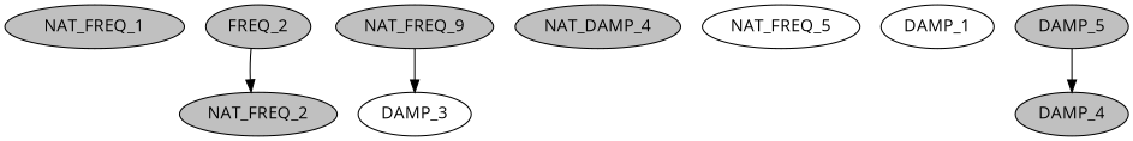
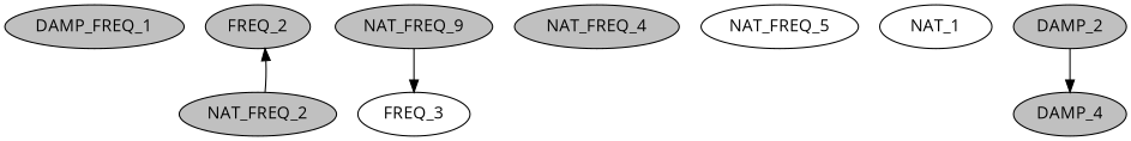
  strict digraph {
    fontname="Open Sans"
    node [fillcolor=gray fontname="Open Sans" style=filled]
    edge [fontname="Open Sans"]
-   NAT_FREQ_1
+   NAT_FREQ_1 [label=DAMP_FREQ_1]
    n2 [label=FREQ_2]
    NAT_FREQ_2
    n4 [label=NAT_FREQ_9]
-   DAMP_3 [fillcolor="" style=""]
-   NAT_FREQ_4 [label=NAT_DAMP_4]
+   DAMP_3 [label=FREQ_3 fillcolor="" style=""]
+   NAT_FREQ_4
    NAT_FREQ_5 [fillcolor="" style=""]
-   DAMP_1 [fillcolor="" style=""]
-   DAMP_5
+   DAMP_1 [label=NAT_1 fillcolor="" style=""]
+   DAMP_5 [label=DAMP_2]
    DAMP_4
-   n2 -> NAT_FREQ_2
+   NAT_FREQ_2 -> n2
    n4 -> DAMP_3
    DAMP_5 -> DAMP_4
  }
